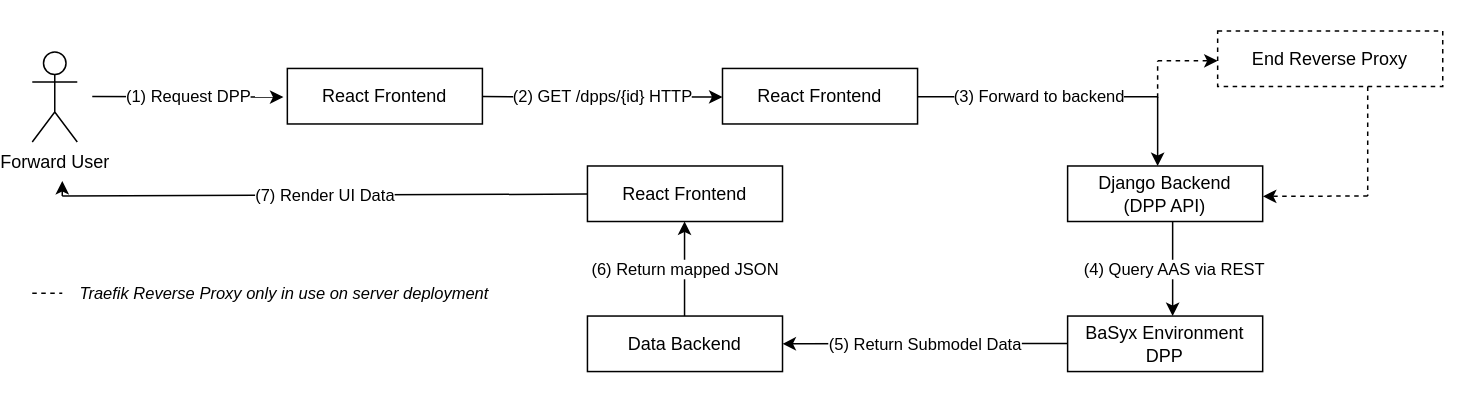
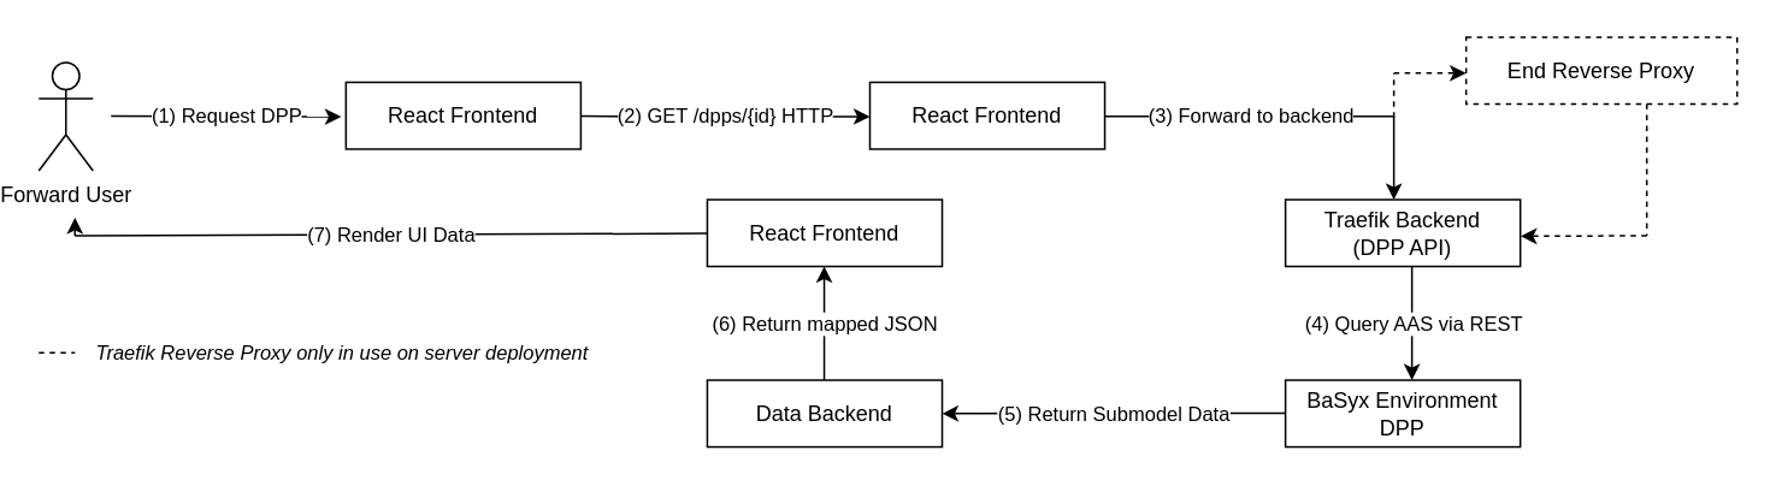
  <mxCell id="0" />
  <mxCell id="1" parent="0" />
  <mxCell id="2" value="Forward User" style="shape=umlActor;verticalLabelPosition=bottom;verticalAlign=top;html=1;outlineConnect=0;" vertex="1" parent="1"><mxGeometry x="20" y="34" width="30" height="60" as="geometry" /></mxCell>
  <mxCell id="3" value="" style="endArrow=classic;html=1;rounded=0;entryX=-0.02;entryY=0.516;entryDx=0;entryDy=0;entryPerimeter=0;" edge="1" parent="1" target="5"><mxGeometry relative="1" as="geometry"><mxPoint x="60" y="63.77" as="sourcePoint" /><mxPoint x="180" y="64" as="targetPoint" /></mxGeometry></mxCell>
  <mxCell id="4" value="(1) Request DPP" style="edgeLabel;resizable=0;html=1;;align=center;verticalAlign=middle;" connectable="0" vertex="1" parent="3"><mxGeometry relative="1" as="geometry" /></mxCell>
  <mxCell id="5" value="React Frontend" style="rounded=0;whiteSpace=wrap;html=1;" vertex="1" parent="1"><mxGeometry x="190" y="45" width="130" height="37" as="geometry" /></mxCell>
  <mxCell id="6" value="" style="endArrow=classic;html=1;rounded=0;" edge="1" parent="1"><mxGeometry relative="1" as="geometry"><mxPoint x="320" y="63.77" as="sourcePoint" /><mxPoint x="480" y="64" as="targetPoint" /></mxGeometry></mxCell>
  <mxCell id="7" value="(2) GET /dpps/{id} HTTP" style="edgeLabel;resizable=0;html=1;;align=center;verticalAlign=middle;" connectable="0" vertex="1" parent="6"><mxGeometry relative="1" as="geometry" /></mxCell>
  <mxCell id="8" value="React Frontend" style="rounded=0;whiteSpace=wrap;html=1;" vertex="1" parent="1"><mxGeometry x="480" y="45" width="130" height="37" as="geometry" /></mxCell>
  <mxCell id="9" value="" style="endArrow=none;dashed=1;html=1;rounded=0;" edge="1" parent="1"><mxGeometry width="50" height="50" relative="1" as="geometry"><mxPoint x="770" y="64.5" as="sourcePoint" /><mxPoint x="770" y="40" as="targetPoint" /></mxGeometry></mxCell>
  <mxCell id="10" value="" style="endArrow=classic;dashed=1;html=1;rounded=0;endFill=1;" edge="1" parent="1"><mxGeometry width="50" height="50" relative="1" as="geometry"><mxPoint x="770" y="39.93" as="sourcePoint" /><mxPoint x="810" y="39.93" as="targetPoint" /></mxGeometry></mxCell>
  <mxCell id="11" value="" style="endArrow=classic;html=1;rounded=0;" edge="1" parent="1"><mxGeometry width="50" height="50" relative="1" as="geometry"><mxPoint x="770" y="64" as="sourcePoint" /><mxPoint x="770" y="110" as="targetPoint" /></mxGeometry></mxCell>
  <mxCell id="12" value="End Reverse Proxy" style="rounded=0;whiteSpace=wrap;html=1;dashed=1;" vertex="1" parent="1"><mxGeometry x="810" y="20" width="150" height="37" as="geometry" /></mxCell>
  <mxCell id="13" value="" style="endArrow=none;html=1;rounded=0;endFill=0;" edge="1" parent="1"><mxGeometry relative="1" as="geometry"><mxPoint x="610" y="63.87" as="sourcePoint" /><mxPoint x="770" y="63.87" as="targetPoint" /></mxGeometry></mxCell>
  <mxCell id="14" value="(3) Forward to backend" style="edgeLabel;resizable=0;html=1;;align=center;verticalAlign=middle;" connectable="0" vertex="1" parent="13"><mxGeometry relative="1" as="geometry" /></mxCell>
- <mxCell id="15" value="Django Backend&lt;div&gt;(DPP API)&lt;/div&gt;" style="rounded=0;whiteSpace=wrap;html=1;" vertex="1" parent="1"><mxGeometry x="710" y="110" width="130" height="37" as="geometry" /></mxCell>
+ <mxCell id="15" value="Traefik Backend&lt;div&gt;(DPP API)&lt;/div&gt;" style="rounded=0;whiteSpace=wrap;html=1;" vertex="1" parent="1"><mxGeometry x="710" y="110" width="130" height="37" as="geometry" /></mxCell>
  <mxCell id="16" value="" style="endArrow=none;html=1;rounded=0;exitX=0.16;exitY=0.977;exitDx=0;exitDy=0;exitPerimeter=0;dashed=1;endFill=0;" edge="1" parent="1"><mxGeometry width="50" height="50" relative="1" as="geometry"><mxPoint x="910" y="56.999" as="sourcePoint" /><mxPoint x="910" y="130" as="targetPoint" /></mxGeometry></mxCell>
  <mxCell id="17" value="" style="endArrow=classic;html=1;rounded=0;dashed=1;endFill=1;entryX=1.001;entryY=0.547;entryDx=0;entryDy=0;entryPerimeter=0;" edge="1" parent="1" target="15"><mxGeometry width="50" height="50" relative="1" as="geometry"><mxPoint x="910" y="130" as="sourcePoint" /><mxPoint x="884.88" y="203.001" as="targetPoint" /></mxGeometry></mxCell>
  <mxCell id="18" value="BaSyx Environment&lt;div&gt;DPP&lt;/div&gt;" style="rounded=0;whiteSpace=wrap;html=1;" vertex="1" parent="1"><mxGeometry x="710" y="210" width="130" height="37" as="geometry" /></mxCell>
  <mxCell id="19" value="" style="endArrow=none;html=1;rounded=0;startArrow=classic;startFill=1;endFill=0;" edge="1" parent="1"><mxGeometry relative="1" as="geometry"><mxPoint x="780" y="210" as="sourcePoint" /><mxPoint x="780" y="147" as="targetPoint" /></mxGeometry></mxCell>
  <mxCell id="20" value="(4) Query AAS via REST" style="edgeLabel;resizable=0;html=1;;align=center;verticalAlign=middle;" connectable="0" vertex="1" parent="19"><mxGeometry relative="1" as="geometry" /></mxCell>
  <mxCell id="21" value="" style="endArrow=none;html=1;rounded=0;startArrow=classic;startFill=1;endFill=0;exitX=1;exitY=0.5;exitDx=0;exitDy=0;" edge="1" parent="1" source="23"><mxGeometry relative="1" as="geometry"><mxPoint x="550" y="228.23" as="sourcePoint" /><mxPoint x="710" y="228.23" as="targetPoint" /></mxGeometry></mxCell>
  <mxCell id="22" value="(5) Return Submodel Data" style="edgeLabel;resizable=0;html=1;;align=center;verticalAlign=middle;" connectable="0" vertex="1" parent="21"><mxGeometry relative="1" as="geometry" /></mxCell>
  <mxCell id="23" value="Data Backend" style="rounded=0;whiteSpace=wrap;html=1;" vertex="1" parent="1"><mxGeometry x="390" y="210" width="130" height="37" as="geometry" /></mxCell>
  <mxCell id="24" value="" style="endArrow=classic;html=1;rounded=0;startArrow=none;startFill=0;endFill=1;" edge="1" parent="1"><mxGeometry relative="1" as="geometry"><mxPoint x="454.71" y="210" as="sourcePoint" /><mxPoint x="454.71" y="147" as="targetPoint" /></mxGeometry></mxCell>
  <mxCell id="25" value="(6) Return mapped JSON" style="edgeLabel;resizable=0;html=1;;align=center;verticalAlign=middle;" connectable="0" vertex="1" parent="24"><mxGeometry relative="1" as="geometry" /></mxCell>
  <mxCell id="26" value="" style="endArrow=none;html=1;rounded=0;startArrow=classic;startFill=1;endFill=0;" edge="1" parent="1" source="29"><mxGeometry relative="1" as="geometry"><mxPoint x="60" y="70" as="sourcePoint" /><mxPoint x="420" y="128.27" as="targetPoint" /></mxGeometry></mxCell>
  <mxCell id="27" value="" style="endArrow=none;html=1;rounded=0;startArrow=none;startFill=0;endFill=0;" edge="1" parent="1" target="29"><mxGeometry relative="1" as="geometry"><mxPoint x="40" y="130" as="sourcePoint" /><mxPoint x="420" y="128.27" as="targetPoint" /></mxGeometry></mxCell>
  <mxCell id="28" value="(7) Render UI Data" style="edgeLabel;resizable=0;html=1;;align=center;verticalAlign=middle;" connectable="0" vertex="1" parent="27"><mxGeometry relative="1" as="geometry" /></mxCell>
  <mxCell id="29" value="React Frontend" style="rounded=0;whiteSpace=wrap;html=1;" vertex="1" parent="1"><mxGeometry x="390" y="110" width="130" height="37" as="geometry" /></mxCell>
  <mxCell id="30" value="" style="endArrow=classic;html=1;rounded=0;startArrow=none;startFill=0;endFill=1;" edge="1" parent="1"><mxGeometry width="50" height="50" relative="1" as="geometry"><mxPoint x="40" y="130" as="sourcePoint" /><mxPoint x="40" y="120" as="targetPoint" /></mxGeometry></mxCell>
  <mxCell id="31" value="" style="endArrow=none;dashed=1;html=1;rounded=0;" edge="1" parent="1"><mxGeometry width="50" height="50" relative="1" as="geometry"><mxPoint x="20" y="194.89" as="sourcePoint" /><mxPoint x="40" y="194.89" as="targetPoint" /></mxGeometry></mxCell>
  <mxCell id="32" value="Traefik Reverse Proxy only in use on server deployment" style="text;html=1;whiteSpace=wrap;strokeColor=none;fillColor=none;align=left;verticalAlign=middle;rounded=0;fontSize=11;fontStyle=2" vertex="1" parent="1"><mxGeometry x="50" y="180" width="290" height="30" as="geometry" /></mxCell>
